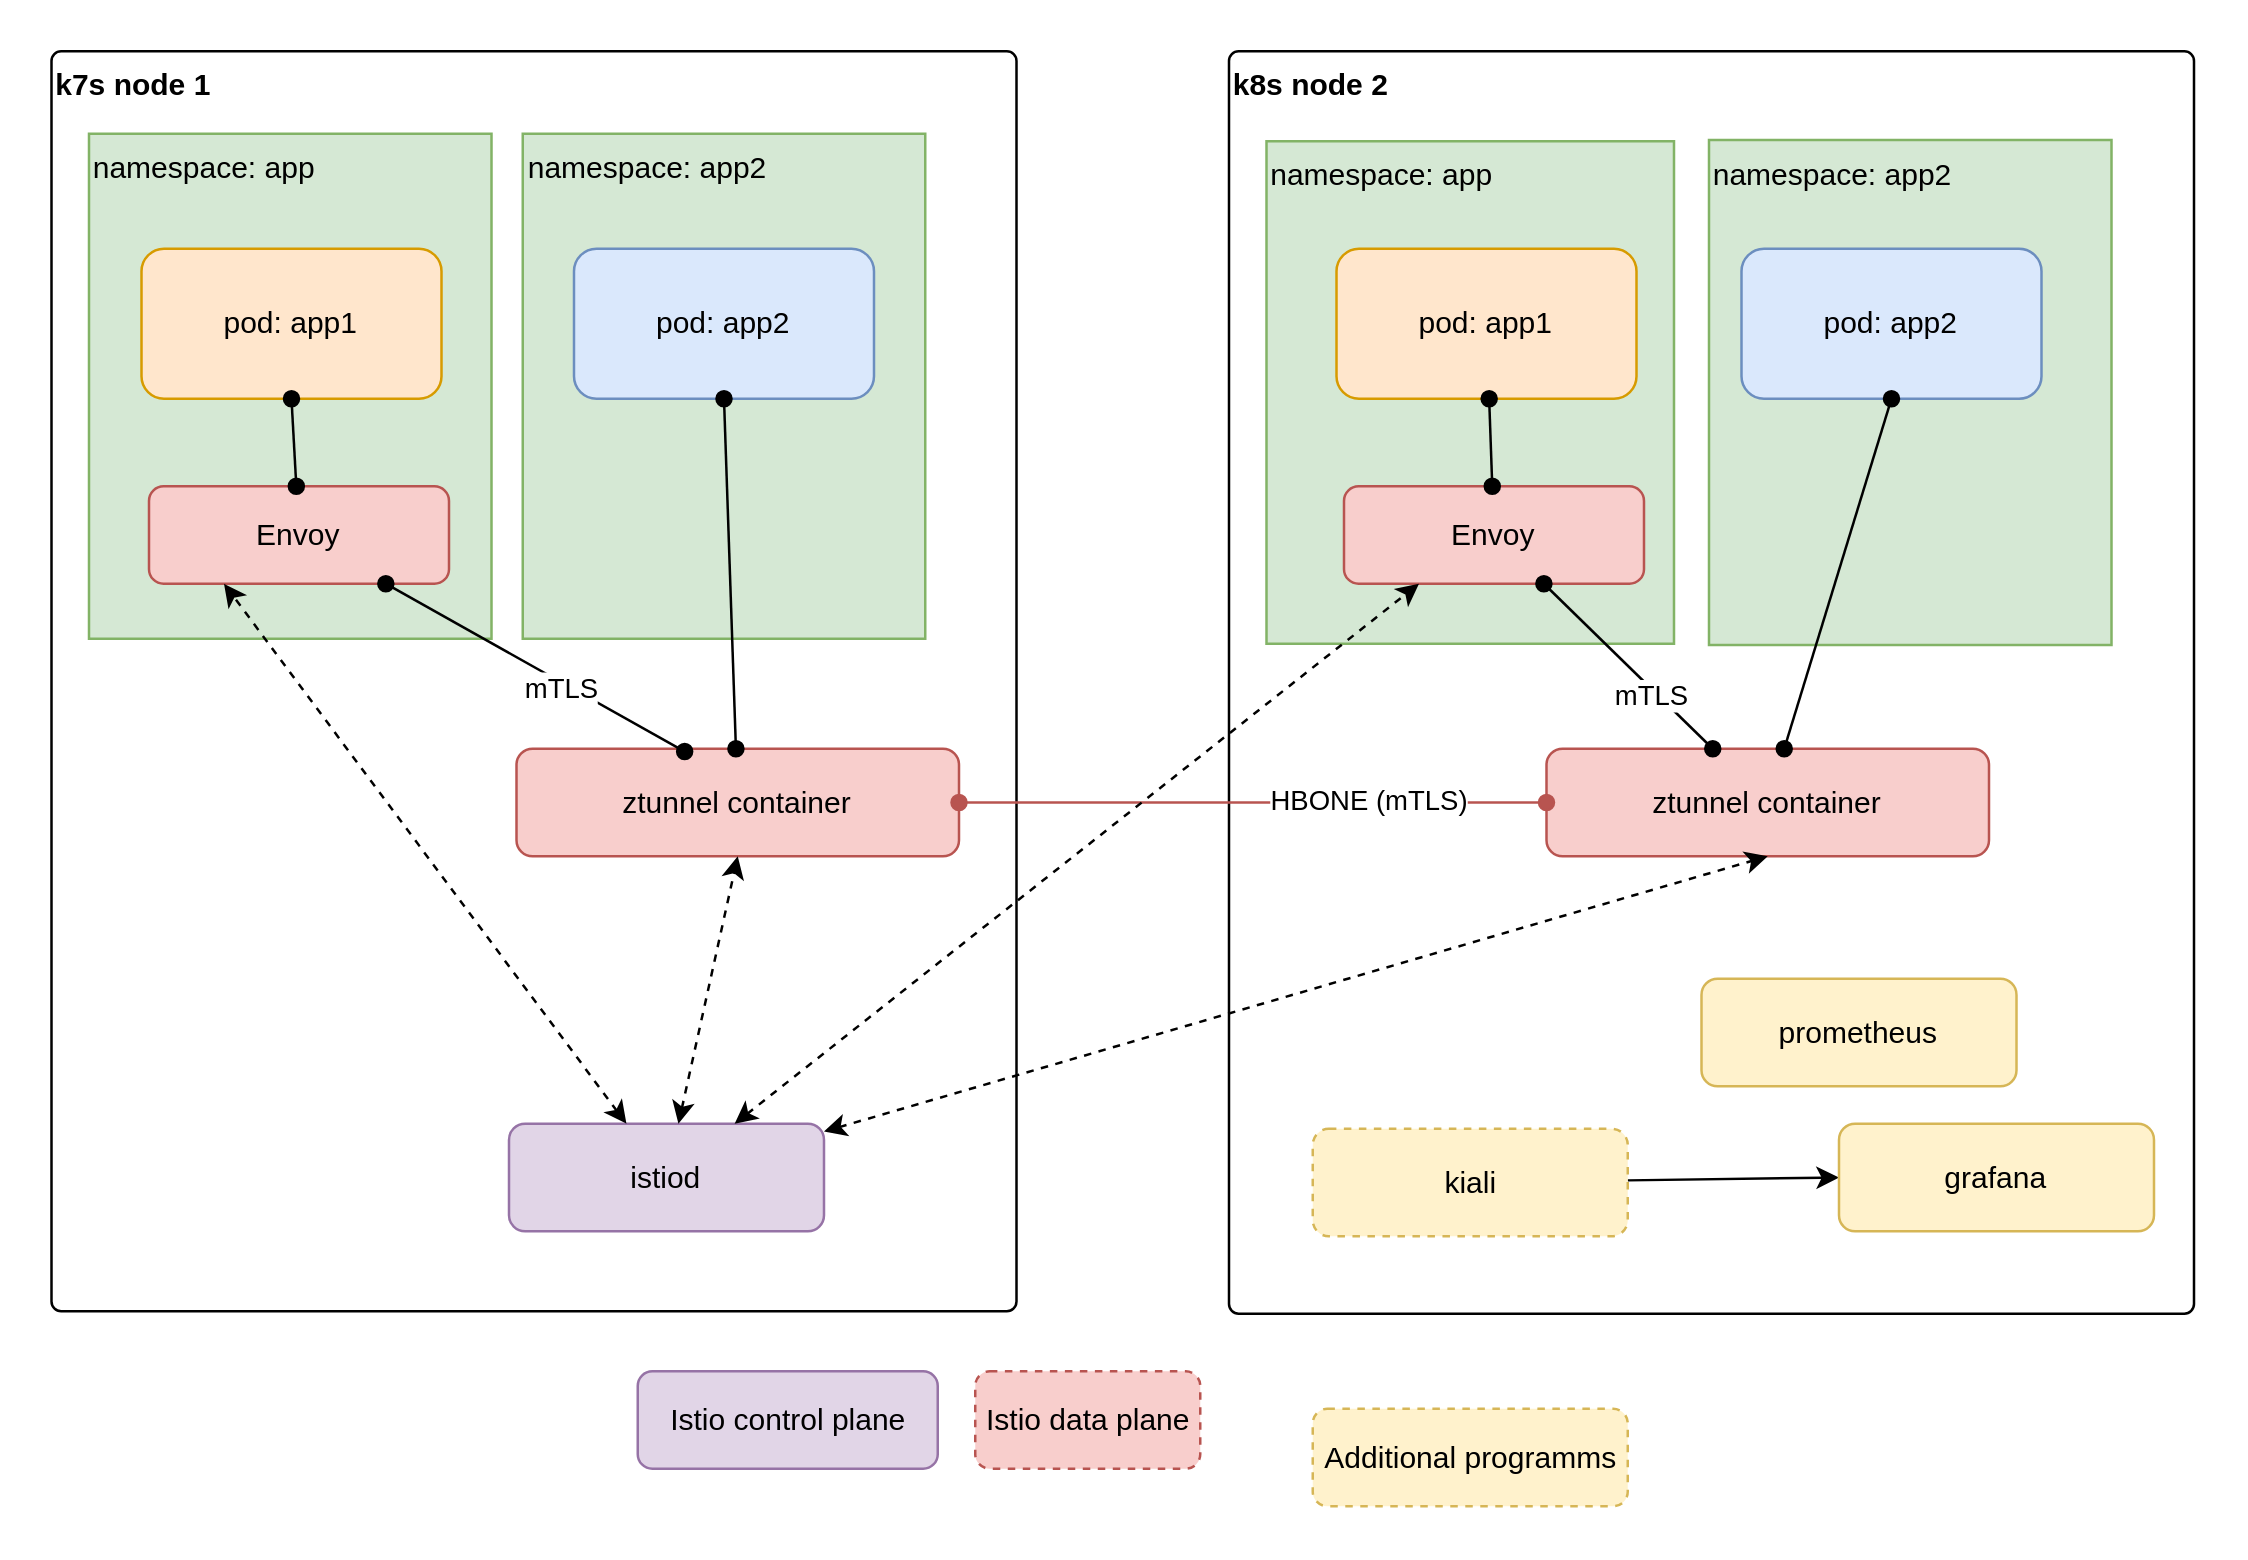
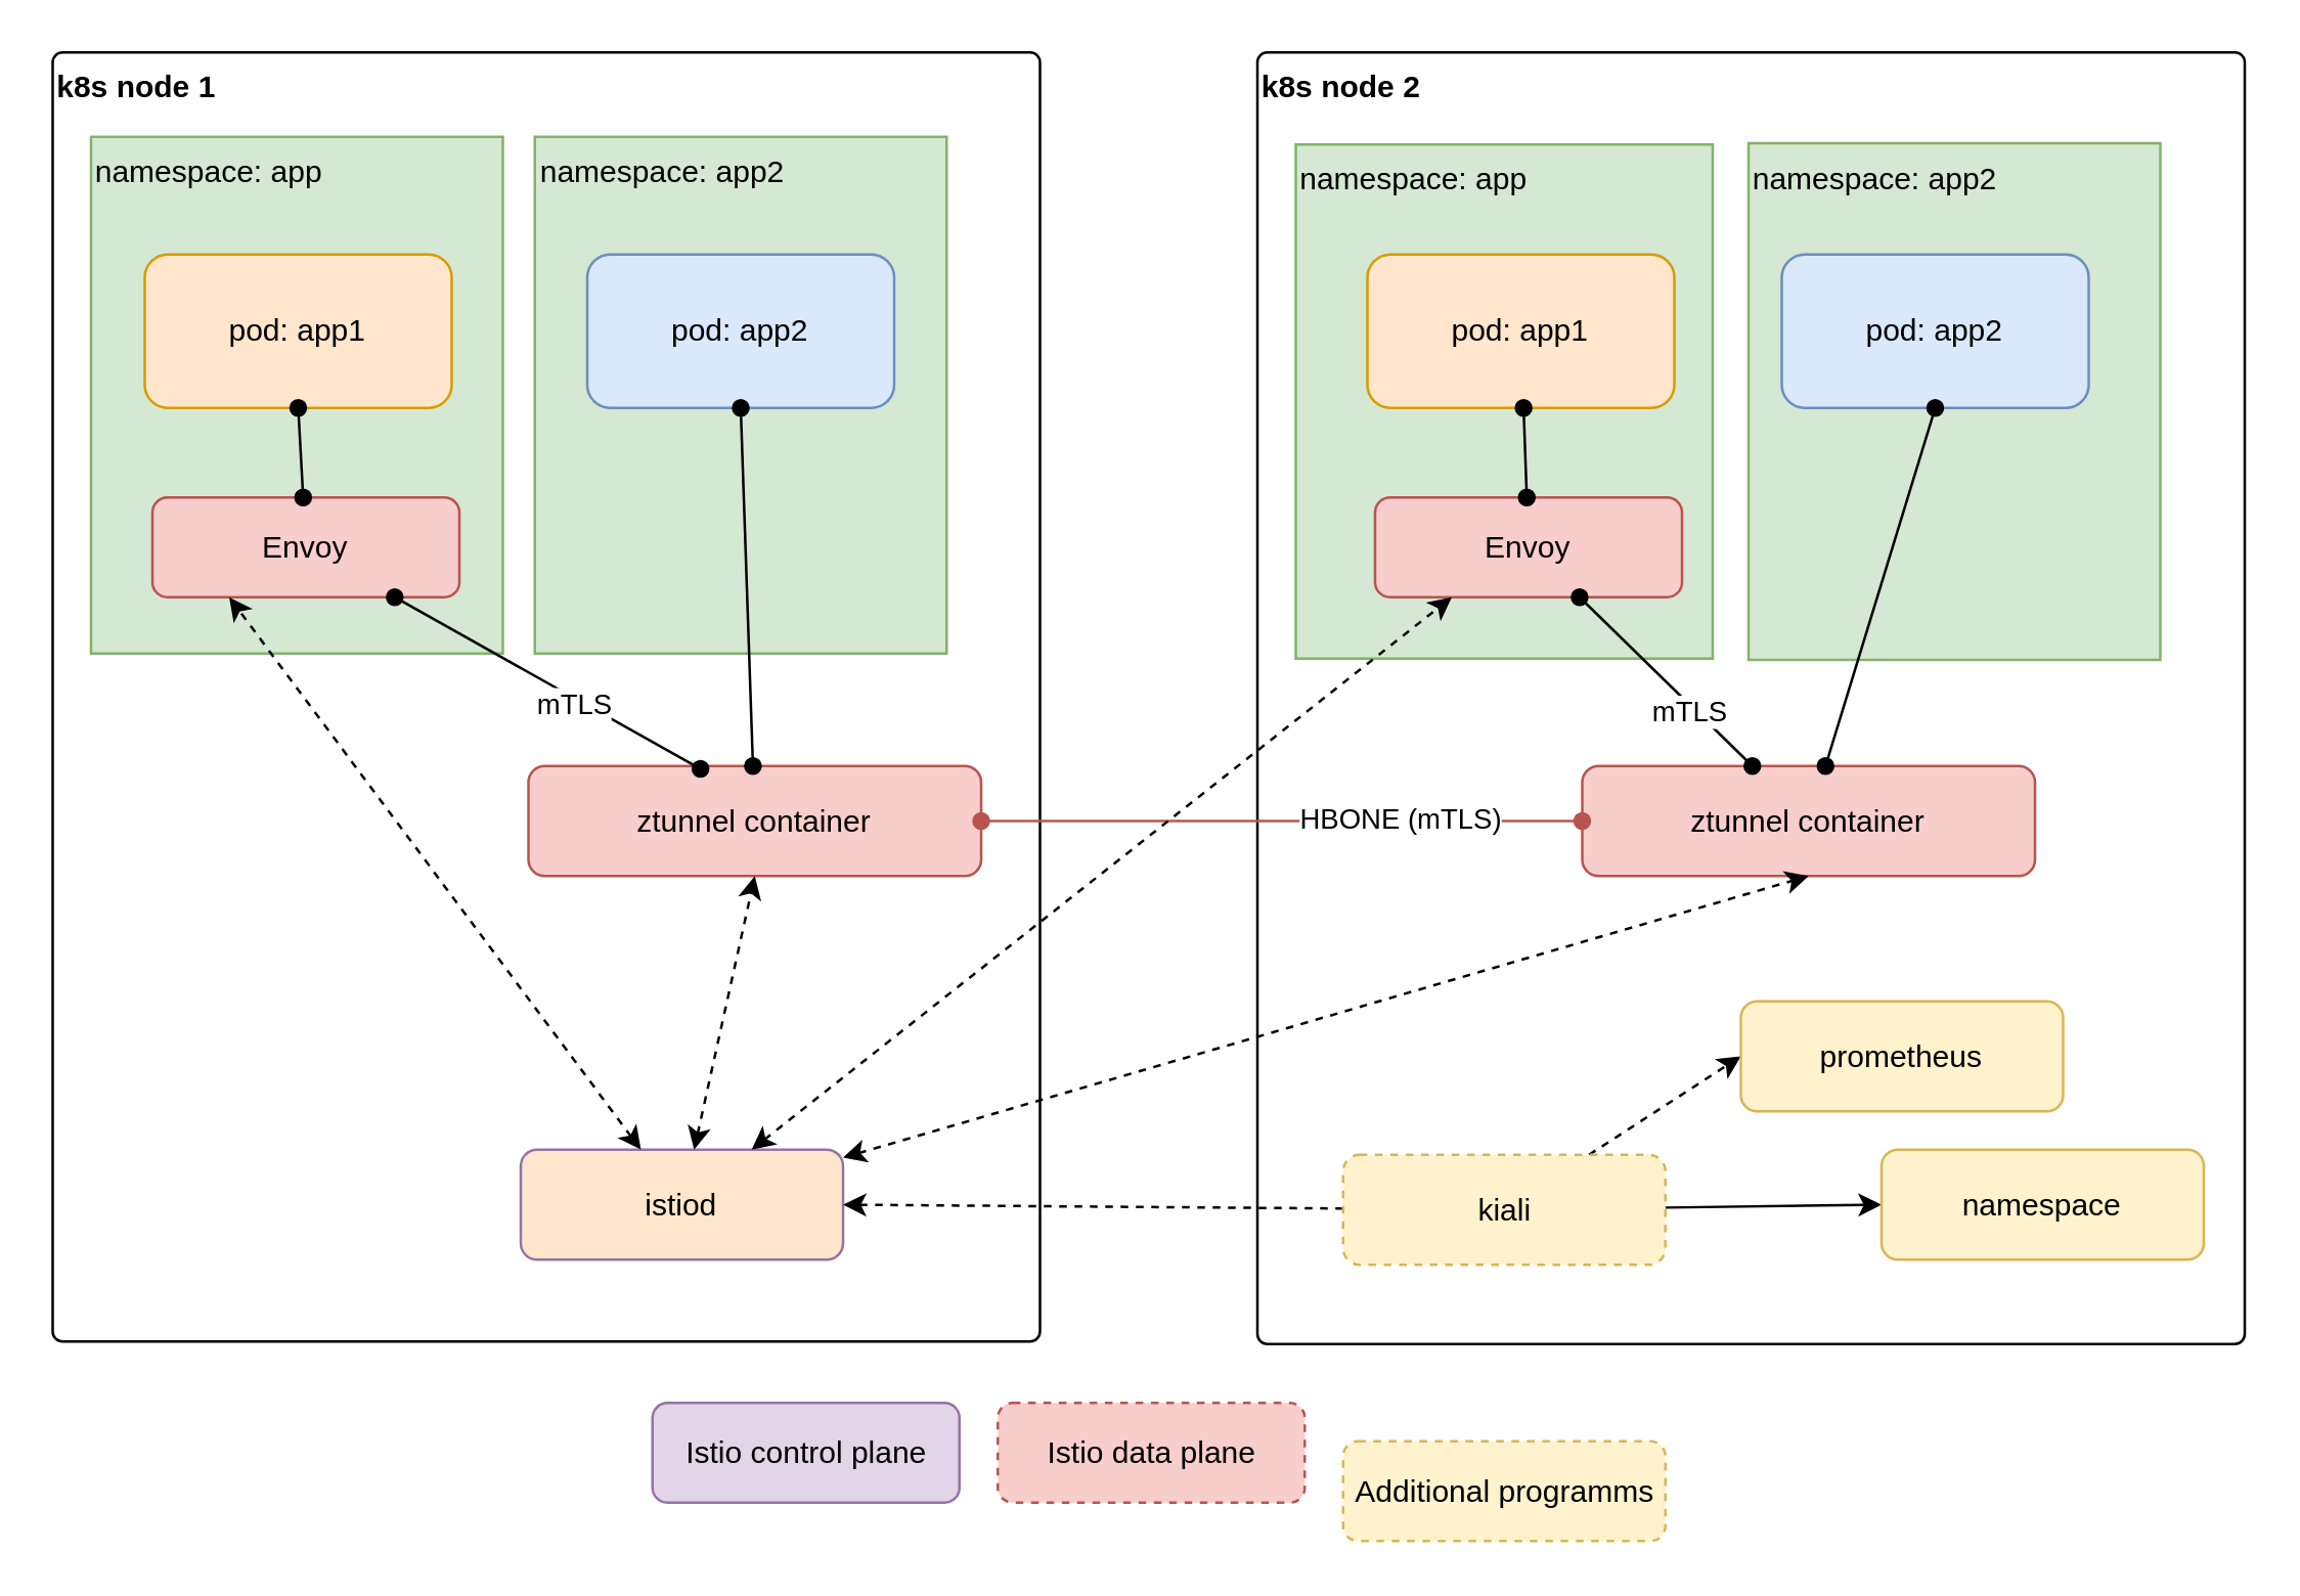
  <mxCell id="0" />
  <mxCell id="1" parent="0" />
  <mxCell id="2" value="&lt;b&gt;k8s node 2&lt;/b&gt;" style="rounded=1;whiteSpace=wrap;html=1;arcSize=1;horizontal=1;verticalAlign=top;align=left;" parent="1" vertex="1"><mxGeometry x="491" y="20" width="386" height="505" as="geometry" /></mxCell>
  <mxCell id="3" value="namespace: app2" style="rounded=0;whiteSpace=wrap;html=1;verticalAlign=top;align=left;fillColor=#d5e8d4;strokeColor=#82b366;" parent="1" vertex="1"><mxGeometry x="683" y="55.5" width="161" height="202" as="geometry" /></mxCell>
- <mxCell id="4" value="&lt;b&gt;k7s node 1&lt;/b&gt;" style="rounded=1;whiteSpace=wrap;html=1;arcSize=1;horizontal=1;verticalAlign=top;align=left;" parent="1" vertex="1"><mxGeometry x="20" y="20" width="386" height="504" as="geometry" /></mxCell>
+ <mxCell id="4" value="&lt;b&gt;k8s node 1&lt;/b&gt;" style="rounded=1;whiteSpace=wrap;html=1;arcSize=1;horizontal=1;verticalAlign=top;align=left;" parent="1" vertex="1"><mxGeometry x="20" y="20" width="386" height="504" as="geometry" /></mxCell>
  <mxCell id="5" value="namespace: app2" style="rounded=0;whiteSpace=wrap;html=1;verticalAlign=top;align=left;fillColor=#d5e8d4;strokeColor=#82b366;" parent="1" vertex="1"><mxGeometry x="208.5" y="53" width="161" height="202" as="geometry" /></mxCell>
  <mxCell id="6" value="ztunnel container" style="rounded=1;whiteSpace=wrap;html=1;fillColor=#f8cecc;strokeColor=#b85450;" parent="1" vertex="1"><mxGeometry x="206" y="299" width="177" height="43" as="geometry" /></mxCell>
  <mxCell id="7" value="ztunnel container" style="rounded=1;whiteSpace=wrap;html=1;fillColor=#f8cecc;strokeColor=#b85450;" parent="1" vertex="1"><mxGeometry x="618" y="299" width="177" height="43" as="geometry" /></mxCell>
  <mxCell id="8" style="edgeStyle=none;html=1;startArrow=oval;startFill=1;endArrow=oval;endFill=1;fillColor=#f8cecc;strokeColor=#b85450;" parent="1" source="6" target="7" edge="1"><mxGeometry relative="1" as="geometry" /></mxCell>
  <mxCell id="9" value="HBONE (mTLS)" style="edgeLabel;html=1;align=center;verticalAlign=middle;resizable=0;points=[];" parent="8" vertex="1" connectable="0"><mxGeometry x="0.13" y="-1" relative="1" as="geometry"><mxPoint x="30" y="-2" as="offset" /></mxGeometry></mxCell>
  <mxCell id="10" value="namespace: app" style="rounded=0;whiteSpace=wrap;html=1;verticalAlign=top;align=left;fillColor=#d5e8d4;strokeColor=#82b366;" parent="1" vertex="1"><mxGeometry x="35" y="53" width="161" height="202" as="geometry" /></mxCell>
  <mxCell id="11" value="namespace: app" style="rounded=0;whiteSpace=wrap;html=1;verticalAlign=top;align=left;fillColor=#d5e8d4;strokeColor=#82b366;" parent="1" vertex="1"><mxGeometry x="506" y="56" width="163" height="201" as="geometry" /></mxCell>
  <mxCell id="12" value="Envoy" style="rounded=1;whiteSpace=wrap;html=1;fillColor=#f8cecc;strokeColor=#b85450;" parent="1" vertex="1"><mxGeometry x="59" y="194" width="120" height="39" as="geometry" /></mxCell>
  <mxCell id="13" value="Envoy" style="rounded=1;whiteSpace=wrap;html=1;fillColor=#f8cecc;strokeColor=#b85450;" parent="1" vertex="1"><mxGeometry x="537" y="194" width="120" height="39" as="geometry" /></mxCell>
  <mxCell id="14" value="pod: app1" style="rounded=1;whiteSpace=wrap;html=1;fillColor=#ffe6cc;strokeColor=#d79b00;" parent="1" vertex="1"><mxGeometry x="534" y="99" width="120" height="60" as="geometry" /></mxCell>
  <mxCell id="15" value="pod: app1" style="rounded=1;whiteSpace=wrap;html=1;fillColor=#ffe6cc;strokeColor=#d79b00;" parent="1" vertex="1"><mxGeometry x="56" y="99" width="120" height="60" as="geometry" /></mxCell>
  <mxCell id="16" value="pod: app2" style="rounded=1;whiteSpace=wrap;html=1;fillColor=#dae8fc;strokeColor=#6c8ebf;" parent="1" vertex="1"><mxGeometry x="696" y="99" width="120" height="60" as="geometry" /></mxCell>
  <mxCell id="17" value="pod: app2" style="rounded=1;whiteSpace=wrap;html=1;fillColor=#dae8fc;strokeColor=#6c8ebf;" parent="1" vertex="1"><mxGeometry x="229" y="99" width="120" height="60" as="geometry" /></mxCell>
  <mxCell id="18" style="edgeStyle=none;html=1;entryX=0.38;entryY=0.026;entryDx=0;entryDy=0;entryPerimeter=0;startArrow=oval;startFill=1;endArrow=oval;endFill=1;" parent="1" source="12" target="6" edge="1"><mxGeometry relative="1" as="geometry" /></mxCell>
  <mxCell id="19" value="mTLS" style="edgeLabel;html=1;align=center;verticalAlign=middle;resizable=0;points=[];" parent="18" vertex="1" connectable="0"><mxGeometry x="0.036" y="1" relative="1" as="geometry"><mxPoint x="7" y="8" as="offset" /></mxGeometry></mxCell>
  <mxCell id="20" style="edgeStyle=none;html=1;endArrow=oval;endFill=1;startArrow=oval;startFill=1;" parent="1" source="13" target="7" edge="1"><mxGeometry relative="1" as="geometry" /></mxCell>
  <mxCell id="21" value="mTLS" style="edgeLabel;html=1;align=center;verticalAlign=middle;resizable=0;points=[];" parent="20" vertex="1" connectable="0"><mxGeometry x="0.018" y="1" relative="1" as="geometry"><mxPoint x="8" y="12" as="offset" /></mxGeometry></mxCell>
  <mxCell id="22" style="edgeStyle=none;html=1;entryX=0.5;entryY=1;entryDx=0;entryDy=0;startArrow=oval;startFill=1;endArrow=oval;endFill=1;" parent="1" source="7" target="16" edge="1"><mxGeometry relative="1" as="geometry" /></mxCell>
  <mxCell id="23" style="edgeStyle=none;html=1;entryX=0.5;entryY=1;entryDx=0;entryDy=0;startArrow=oval;startFill=1;endArrow=oval;endFill=1;" parent="1" source="6" target="17" edge="1"><mxGeometry relative="1" as="geometry" /></mxCell>
  <mxCell id="24" style="edgeStyle=none;html=1;entryX=0.5;entryY=1;entryDx=0;entryDy=0;startArrow=oval;startFill=1;endArrow=oval;endFill=1;" parent="1" source="12" target="15" edge="1"><mxGeometry relative="1" as="geometry" /></mxCell>
  <mxCell id="25" style="edgeStyle=none;html=1;startArrow=oval;startFill=1;endArrow=oval;endFill=1;" parent="1" source="13" target="14" edge="1"><mxGeometry relative="1" as="geometry" /></mxCell>
- <mxCell id="26" value="istiod" style="rounded=1;whiteSpace=wrap;html=1;fillColor=#e1d5e7;strokeColor=#9673a6;" parent="1" vertex="1"><mxGeometry x="203" y="449" width="126" height="43" as="geometry" /></mxCell>
+ <mxCell id="26" value="istiod" style="rounded=1;whiteSpace=wrap;html=1;fillColor=#ffe6cc;strokeColor=#9673a6;" parent="1" vertex="1"><mxGeometry x="203" y="449" width="126" height="43" as="geometry" /></mxCell>
  <mxCell id="27" style="edgeStyle=none;html=1;entryX=0.25;entryY=1;entryDx=0;entryDy=0;dashed=1;startArrow=classic;startFill=1;" parent="1" source="26" target="13" edge="1"><mxGeometry relative="1" as="geometry" /></mxCell>
  <mxCell id="28" style="edgeStyle=none;html=1;entryX=0.5;entryY=1;entryDx=0;entryDy=0;dashed=1;startArrow=classic;startFill=1;" parent="1" source="26" target="6" edge="1"><mxGeometry relative="1" as="geometry" /></mxCell>
  <mxCell id="29" style="edgeStyle=none;html=1;entryX=0.25;entryY=1;entryDx=0;entryDy=0;dashed=1;startArrow=classic;startFill=1;" parent="1" source="26" target="12" edge="1"><mxGeometry relative="1" as="geometry" /></mxCell>
  <mxCell id="30" style="edgeStyle=none;html=1;entryX=0.5;entryY=1;entryDx=0;entryDy=0;dashed=1;startArrow=classic;startFill=1;" parent="1" source="26" target="7" edge="1"><mxGeometry relative="1" as="geometry" /></mxCell>
- <mxCell id="31" value="Istio data plane" style="rounded=1;whiteSpace=wrap;html=1;fillColor=#f8cecc;strokeColor=#b85450;dashed=1;" parent="1" vertex="1"><mxGeometry x="389.5" y="548" width="90" height="39" as="geometry" /></mxCell>
+ <mxCell id="31" value="Istio data plane" style="rounded=1;whiteSpace=wrap;html=1;fillColor=#f8cecc;strokeColor=#b85450;dashed=1;" parent="1" vertex="1"><mxGeometry x="389.5" y="548" width="120" height="39" as="geometry" /></mxCell>
  <mxCell id="32" value="Istio control plane" style="rounded=1;whiteSpace=wrap;html=1;fillColor=#e1d5e7;strokeColor=#9673a6;dashed=0;" parent="1" vertex="1"><mxGeometry x="254.5" y="548" width="120" height="39" as="geometry" /></mxCell>
+ <mxCell id="33" style="edgeStyle=none;html=1;entryX=1;entryY=0.5;entryDx=0;entryDy=0;dashed=1;" edge="1" parent="1" source="36" target="26"><mxGeometry relative="1" as="geometry" /></mxCell>
  <mxCell id="34" style="edgeStyle=none;html=1;entryX=0;entryY=0.5;entryDx=0;entryDy=0;dashed=0;" edge="1" parent="1" source="36" target="38"><mxGeometry relative="1" as="geometry" /></mxCell>
+ <mxCell id="35" style="edgeStyle=none;html=1;entryX=0;entryY=0.5;entryDx=0;entryDy=0;dashed=1;" edge="1" parent="1" source="36" target="37"><mxGeometry relative="1" as="geometry" /></mxCell>
  <mxCell id="36" value="kiali" style="rounded=1;whiteSpace=wrap;html=1;fillColor=#fff2cc;strokeColor=#d6b656;dashed=1;" vertex="1" parent="1"><mxGeometry x="524.5" y="451" width="126" height="43" as="geometry" /></mxCell>
  <mxCell id="37" value="prometheus" style="rounded=1;whiteSpace=wrap;html=1;fillColor=#fff2cc;strokeColor=#d6b656;" vertex="1" parent="1"><mxGeometry x="680" y="391" width="126" height="43" as="geometry" /></mxCell>
- <mxCell id="38" value="grafana" style="rounded=1;whiteSpace=wrap;html=1;fillColor=#fff2cc;strokeColor=#d6b656;" vertex="1" parent="1"><mxGeometry x="735" y="449" width="126" height="43" as="geometry" /></mxCell>
+ <mxCell id="38" value="namespace" style="rounded=1;whiteSpace=wrap;html=1;fillColor=#fff2cc;strokeColor=#d6b656;" vertex="1" parent="1"><mxGeometry x="735" y="449" width="126" height="43" as="geometry" /></mxCell>
  <mxCell id="39" value="Additional programms" style="rounded=1;whiteSpace=wrap;html=1;fillColor=#fff2cc;strokeColor=#d6b656;dashed=1;" vertex="1" parent="1"><mxGeometry x="524.5" y="563" width="126" height="39" as="geometry" /></mxCell>
